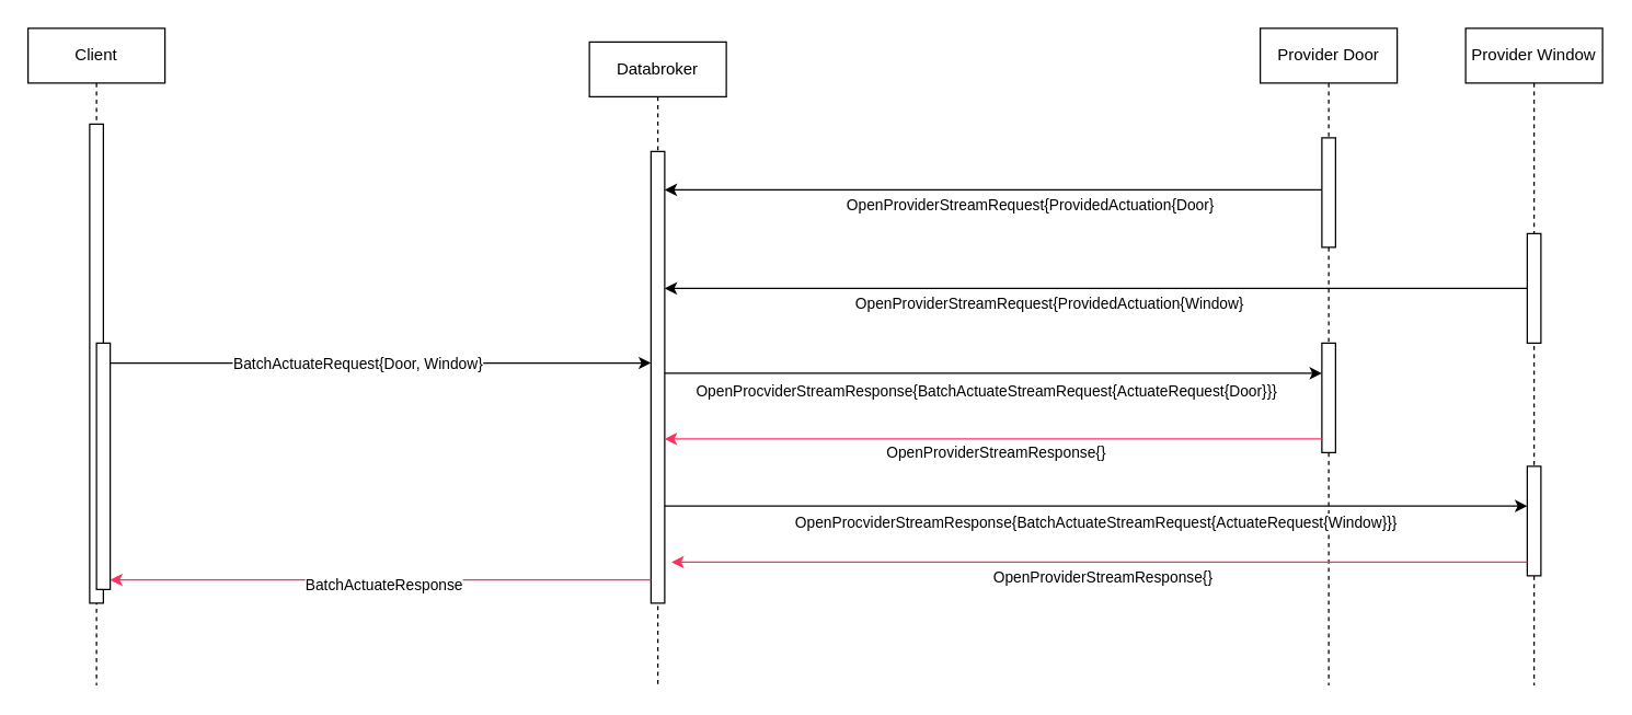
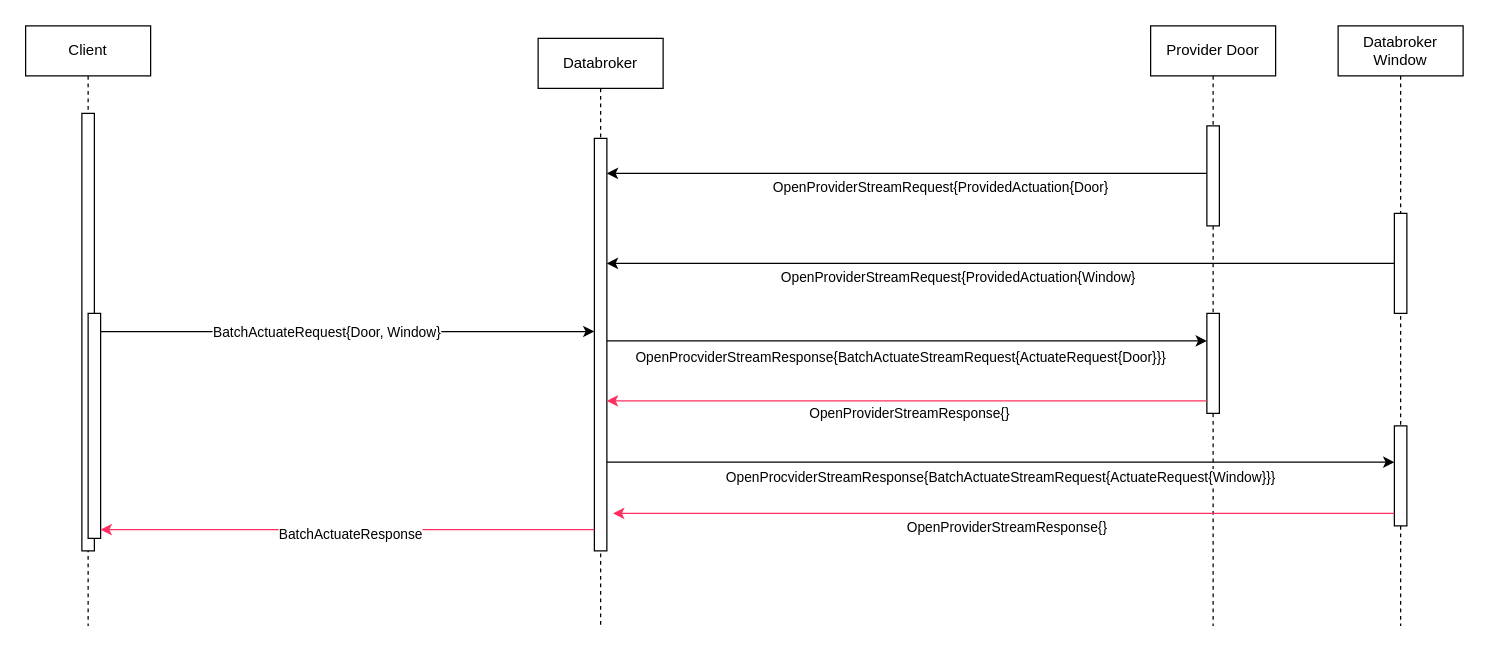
  <mxCell id="0" />
  <mxCell id="1" parent="0" />
  <mxCell id="2" value="Client" style="shape=umlLifeline;perimeter=lifelinePerimeter;whiteSpace=wrap;html=1;container=0;dropTarget=0;collapsible=0;recursiveResize=0;outlineConnect=0;portConstraint=eastwest;newEdgeStyle={&quot;edgeStyle&quot;:&quot;elbowEdgeStyle&quot;,&quot;elbow&quot;:&quot;vertical&quot;,&quot;curved&quot;:0,&quot;rounded&quot;:0};" parent="1" vertex="1"><mxGeometry x="20" y="20" width="100" height="480" as="geometry" /></mxCell>
  <mxCell id="3" value="" style="html=1;points=[];perimeter=orthogonalPerimeter;outlineConnect=0;targetShapes=umlLifeline;portConstraint=eastwest;newEdgeStyle={&quot;edgeStyle&quot;:&quot;elbowEdgeStyle&quot;,&quot;elbow&quot;:&quot;vertical&quot;,&quot;curved&quot;:0,&quot;rounded&quot;:0};" parent="2" vertex="1"><mxGeometry x="45" y="70" width="10" height="350" as="geometry" /></mxCell>
  <mxCell id="4" value="" style="html=1;points=[];perimeter=orthogonalPerimeter;outlineConnect=0;targetShapes=umlLifeline;portConstraint=eastwest;newEdgeStyle={&quot;edgeStyle&quot;:&quot;elbowEdgeStyle&quot;,&quot;elbow&quot;:&quot;vertical&quot;,&quot;curved&quot;:0,&quot;rounded&quot;:0};" parent="2" vertex="1"><mxGeometry x="50" y="230" width="10" height="180" as="geometry" /></mxCell>
  <mxCell id="5" value="Databroker" style="shape=umlLifeline;perimeter=lifelinePerimeter;whiteSpace=wrap;html=1;container=0;dropTarget=0;collapsible=0;recursiveResize=0;outlineConnect=0;portConstraint=eastwest;newEdgeStyle={&quot;edgeStyle&quot;:&quot;elbowEdgeStyle&quot;,&quot;elbow&quot;:&quot;vertical&quot;,&quot;curved&quot;:0,&quot;rounded&quot;:0};" parent="1" vertex="1"><mxGeometry x="430" y="30" width="100" height="470" as="geometry" /></mxCell>
  <mxCell id="6" value="" style="html=1;points=[];perimeter=orthogonalPerimeter;outlineConnect=0;targetShapes=umlLifeline;portConstraint=eastwest;newEdgeStyle={&quot;edgeStyle&quot;:&quot;elbowEdgeStyle&quot;,&quot;elbow&quot;:&quot;vertical&quot;,&quot;curved&quot;:0,&quot;rounded&quot;:0};" parent="5" vertex="1"><mxGeometry x="45" y="80" width="10" height="330" as="geometry" /></mxCell>
  <mxCell id="7" value="Provider Door" style="shape=umlLifeline;perimeter=lifelinePerimeter;whiteSpace=wrap;html=1;container=0;dropTarget=0;collapsible=0;recursiveResize=0;outlineConnect=0;portConstraint=eastwest;newEdgeStyle={&quot;edgeStyle&quot;:&quot;elbowEdgeStyle&quot;,&quot;elbow&quot;:&quot;vertical&quot;,&quot;curved&quot;:0,&quot;rounded&quot;:0};" vertex="1" parent="1"><mxGeometry x="920" y="20" width="100" height="480" as="geometry" /></mxCell>
  <mxCell id="8" value="" style="html=1;points=[];perimeter=orthogonalPerimeter;outlineConnect=0;targetShapes=umlLifeline;portConstraint=eastwest;newEdgeStyle={&quot;edgeStyle&quot;:&quot;elbowEdgeStyle&quot;,&quot;elbow&quot;:&quot;vertical&quot;,&quot;curved&quot;:0,&quot;rounded&quot;:0};" vertex="1" parent="7"><mxGeometry x="45" y="80" width="10" height="80" as="geometry" /></mxCell>
  <mxCell id="9" value="" style="html=1;points=[];perimeter=orthogonalPerimeter;outlineConnect=0;targetShapes=umlLifeline;portConstraint=eastwest;newEdgeStyle={&quot;edgeStyle&quot;:&quot;elbowEdgeStyle&quot;,&quot;elbow&quot;:&quot;vertical&quot;,&quot;curved&quot;:0,&quot;rounded&quot;:0};" vertex="1" parent="7"><mxGeometry x="45" y="230" width="10" height="80" as="geometry" /></mxCell>
  <mxCell id="10" value="" style="endArrow=classic;html=1;rounded=0;" edge="1" parent="1"><mxGeometry width="50" height="50" relative="1" as="geometry"><mxPoint x="965" y="138" as="sourcePoint" /><mxPoint x="485" y="138" as="targetPoint" /></mxGeometry></mxCell>
  <mxCell id="11" value="OpenProviderStreamRequest{ProvidedActuation{Door}" style="edgeLabel;html=1;align=center;verticalAlign=middle;resizable=0;points=[];" vertex="1" connectable="0" parent="10"><mxGeometry x="-0.125" y="4" relative="1" as="geometry"><mxPoint x="-4" y="6" as="offset" /></mxGeometry></mxCell>
  <mxCell id="12" value="" style="endArrow=classic;html=1;rounded=0;" edge="1" parent="1"><mxGeometry width="50" height="50" relative="1" as="geometry"><mxPoint x="80" y="264.5" as="sourcePoint" /><mxPoint x="475" y="264.5" as="targetPoint" /></mxGeometry></mxCell>
  <mxCell id="13" value="BatchActuateRequest{Door, Window}" style="edgeLabel;html=1;align=center;verticalAlign=middle;resizable=0;points=[];" vertex="1" connectable="0" parent="12"><mxGeometry x="-0.087" relative="1" as="geometry"><mxPoint as="offset" /></mxGeometry></mxCell>
  <mxCell id="14" value="" style="endArrow=classic;html=1;rounded=0;" edge="1" parent="1"><mxGeometry width="50" height="50" relative="1" as="geometry"><mxPoint x="485" y="272" as="sourcePoint" /><mxPoint x="965" y="272" as="targetPoint" /></mxGeometry></mxCell>
  <mxCell id="15" value="OpenProcviderStreamResponse{BatchActuateStreamRequest{ActuateRequest{Door}}}" style="edgeLabel;html=1;align=center;verticalAlign=middle;resizable=0;points=[];" vertex="1" connectable="0" parent="14"><mxGeometry x="-0.087" relative="1" as="geometry"><mxPoint x="15" y="12" as="offset" /></mxGeometry></mxCell>
  <mxCell id="16" value="" style="endArrow=classic;html=1;rounded=0;strokeColor=#FF3061;" edge="1" parent="1"><mxGeometry width="50" height="50" relative="1" as="geometry"><mxPoint x="475" y="423" as="sourcePoint" /><mxPoint x="80" y="423" as="targetPoint" /></mxGeometry></mxCell>
  <mxCell id="17" value="BatchActuateResponse" style="edgeLabel;html=1;align=center;verticalAlign=middle;resizable=0;points=[];" vertex="1" connectable="0" parent="16"><mxGeometry x="-0.006" y="3" relative="1" as="geometry"><mxPoint as="offset" /></mxGeometry></mxCell>
- <mxCell id="18" value="Provider Window" style="shape=umlLifeline;perimeter=lifelinePerimeter;whiteSpace=wrap;html=1;container=0;dropTarget=0;collapsible=0;recursiveResize=0;outlineConnect=0;portConstraint=eastwest;newEdgeStyle={&quot;edgeStyle&quot;:&quot;elbowEdgeStyle&quot;,&quot;elbow&quot;:&quot;vertical&quot;,&quot;curved&quot;:0,&quot;rounded&quot;:0};" vertex="1" parent="1"><mxGeometry x="1070" y="20" width="100" height="480" as="geometry" /></mxCell>
+ <mxCell id="18" value="Databroker Window" style="shape=umlLifeline;perimeter=lifelinePerimeter;whiteSpace=wrap;html=1;container=0;dropTarget=0;collapsible=0;recursiveResize=0;outlineConnect=0;portConstraint=eastwest;newEdgeStyle={&quot;edgeStyle&quot;:&quot;elbowEdgeStyle&quot;,&quot;elbow&quot;:&quot;vertical&quot;,&quot;curved&quot;:0,&quot;rounded&quot;:0};" vertex="1" parent="1"><mxGeometry x="1070" y="20" width="100" height="480" as="geometry" /></mxCell>
  <mxCell id="19" value="" style="html=1;points=[];perimeter=orthogonalPerimeter;outlineConnect=0;targetShapes=umlLifeline;portConstraint=eastwest;newEdgeStyle={&quot;edgeStyle&quot;:&quot;elbowEdgeStyle&quot;,&quot;elbow&quot;:&quot;vertical&quot;,&quot;curved&quot;:0,&quot;rounded&quot;:0};" vertex="1" parent="18"><mxGeometry x="45" y="150" width="10" height="80" as="geometry" /></mxCell>
  <mxCell id="20" value="" style="html=1;points=[];perimeter=orthogonalPerimeter;outlineConnect=0;targetShapes=umlLifeline;portConstraint=eastwest;newEdgeStyle={&quot;edgeStyle&quot;:&quot;elbowEdgeStyle&quot;,&quot;elbow&quot;:&quot;vertical&quot;,&quot;curved&quot;:0,&quot;rounded&quot;:0};" vertex="1" parent="18"><mxGeometry x="45" y="320" width="10" height="80" as="geometry" /></mxCell>
  <mxCell id="21" value="" style="endArrow=classic;html=1;rounded=0;" edge="1" parent="1" source="19" target="6"><mxGeometry width="50" height="50" relative="1" as="geometry"><mxPoint x="1119.5" y="194.5" as="sourcePoint" /><mxPoint x="479.5" y="194.5" as="targetPoint" /></mxGeometry></mxCell>
  <mxCell id="22" value="OpenProviderStreamRequest{ProvidedActuation{Window}" style="edgeLabel;html=1;align=center;verticalAlign=middle;resizable=0;points=[];" vertex="1" connectable="0" parent="21"><mxGeometry x="-0.125" y="4" relative="1" as="geometry"><mxPoint x="-74" y="6" as="offset" /></mxGeometry></mxCell>
  <mxCell id="23" value="" style="endArrow=classic;html=1;rounded=0;" edge="1" parent="1" source="6"><mxGeometry width="50" height="50" relative="1" as="geometry"><mxPoint x="479.5" y="369" as="sourcePoint" /><mxPoint x="1115" y="369" as="targetPoint" /></mxGeometry></mxCell>
  <mxCell id="24" value="OpenProcviderStreamResponse{BatchActuateStreamRequest{ActuateRequest{Window}}}" style="edgeLabel;html=1;align=center;verticalAlign=middle;resizable=0;points=[];" vertex="1" connectable="0" parent="23"><mxGeometry x="-0.087" relative="1" as="geometry"><mxPoint x="26" y="11" as="offset" /></mxGeometry></mxCell>
  <mxCell id="25" value="" style="endArrow=classic;html=1;rounded=0;strokeColor=#FF3061;" edge="1" parent="1" source="20"><mxGeometry width="50" height="50" relative="1" as="geometry"><mxPoint x="885" y="410" as="sourcePoint" /><mxPoint x="490" y="410" as="targetPoint" /></mxGeometry></mxCell>
  <mxCell id="26" value="OpenProviderStreamResponse{}" style="edgeLabel;html=1;align=center;verticalAlign=middle;resizable=0;points=[];" vertex="1" connectable="0" parent="25"><mxGeometry x="-0.006" y="3" relative="1" as="geometry"><mxPoint y="7" as="offset" /></mxGeometry></mxCell>
  <mxCell id="27" value="" style="endArrow=classic;html=1;rounded=0;strokeColor=#FF3061;" edge="1" parent="1" target="6"><mxGeometry width="50" height="50" relative="1" as="geometry"><mxPoint x="965" y="320" as="sourcePoint" /><mxPoint x="340" y="320" as="targetPoint" /></mxGeometry></mxCell>
  <mxCell id="28" value="OpenProviderStreamResponse{}" style="edgeLabel;html=1;align=center;verticalAlign=middle;resizable=0;points=[];" vertex="1" connectable="0" parent="27"><mxGeometry x="-0.006" y="3" relative="1" as="geometry"><mxPoint y="6" as="offset" /></mxGeometry></mxCell>
